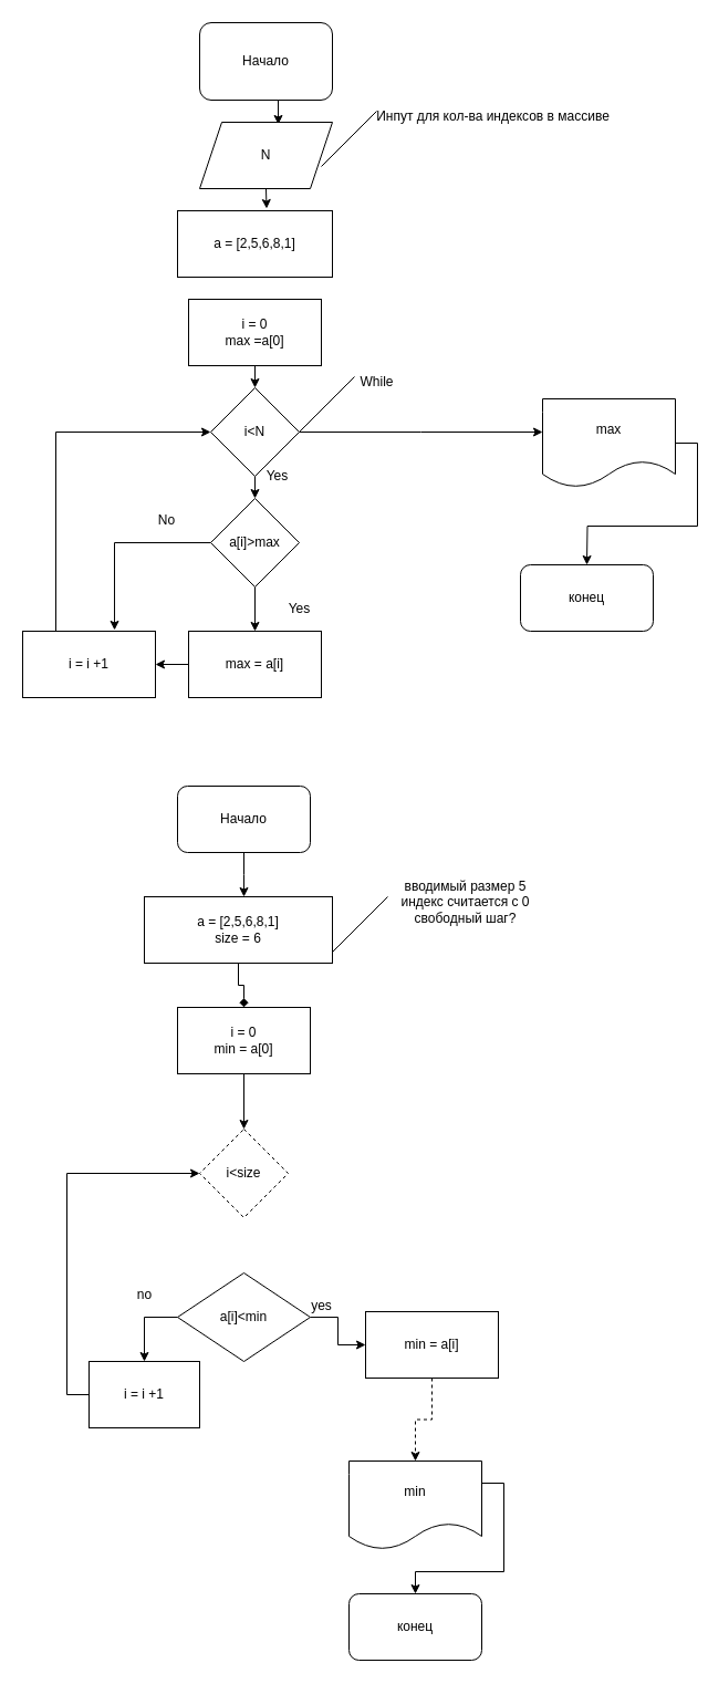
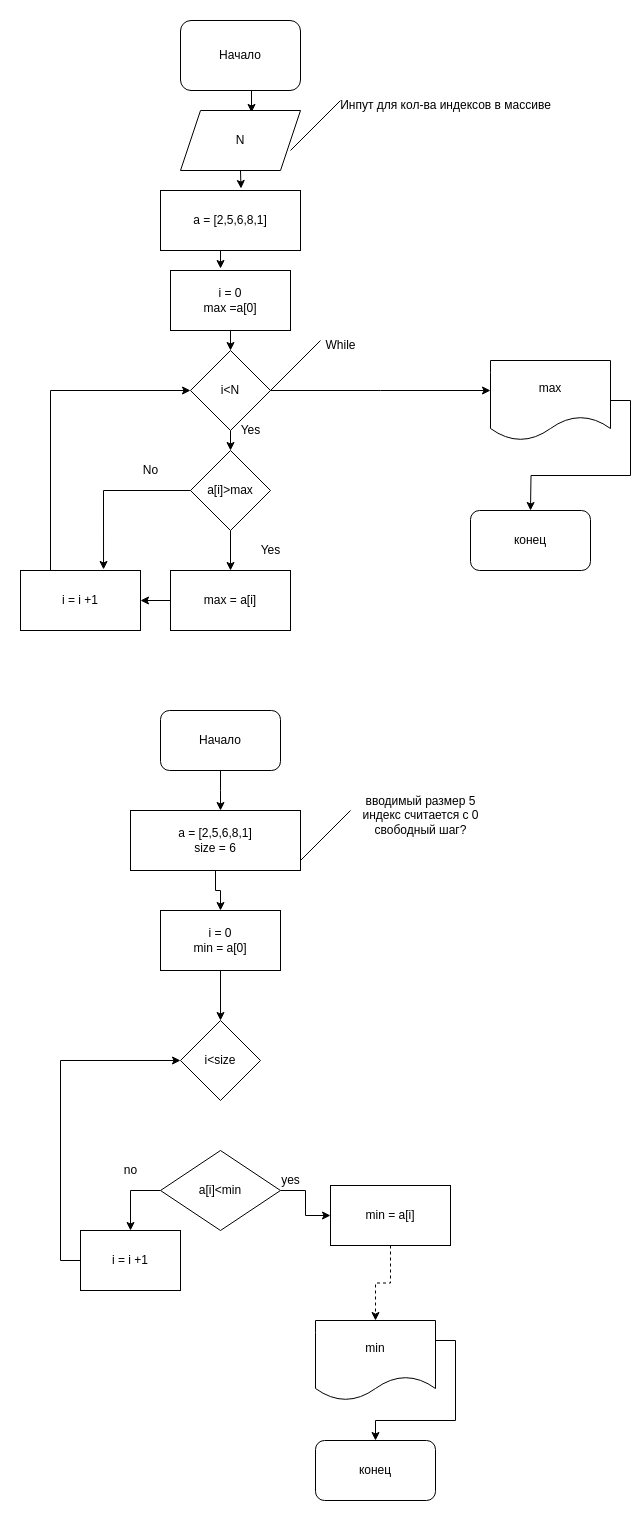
  <mxCell id="0" />
  <mxCell id="1" parent="0" />
  <mxCell id="2" style="edgeStyle=orthogonalEdgeStyle;rounded=0;orthogonalLoop=1;jettySize=auto;html=1;exitX=0.5;exitY=1;exitDx=0;exitDy=0;entryX=0.592;entryY=0.033;entryDx=0;entryDy=0;entryPerimeter=0;" parent="1" source="3" target="5" edge="1"><mxGeometry relative="1" as="geometry" /></mxCell>
  <mxCell id="3" value="&lt;font style=&quot;vertical-align: inherit;&quot;&gt;&lt;font style=&quot;vertical-align: inherit;&quot;&gt;Начало&lt;/font&gt;&lt;/font&gt;" style="rounded=1;whiteSpace=wrap;html=1;" parent="1" vertex="1"><mxGeometry x="180" y="20" width="120" height="70" as="geometry" /></mxCell>
  <mxCell id="4" style="edgeStyle=orthogonalEdgeStyle;rounded=0;orthogonalLoop=1;jettySize=auto;html=1;exitX=0.5;exitY=1;exitDx=0;exitDy=0;entryX=0.575;entryY=-0.033;entryDx=0;entryDy=0;entryPerimeter=0;" parent="1" source="5" target="7" edge="1"><mxGeometry relative="1" as="geometry" /></mxCell>
  <mxCell id="5" value="N" style="shape=parallelogram;perimeter=parallelogramPerimeter;whiteSpace=wrap;html=1;fixedSize=1;" parent="1" vertex="1"><mxGeometry x="180" y="110" width="120" height="60" as="geometry" /></mxCell>
+ <mxCell id="6" style="edgeStyle=orthogonalEdgeStyle;rounded=0;orthogonalLoop=1;jettySize=auto;html=1;exitX=0.5;exitY=1;exitDx=0;exitDy=0;entryX=0.417;entryY=-0.033;entryDx=0;entryDy=0;entryPerimeter=0;" parent="1" source="7" target="14" edge="1"><mxGeometry relative="1" as="geometry" /></mxCell>
  <mxCell id="7" value="a = [2,5,6,8,1]" style="rounded=0;whiteSpace=wrap;html=1;" parent="1" vertex="1"><mxGeometry x="160" y="190" width="140" height="60" as="geometry" /></mxCell>
  <mxCell id="8" value="" style="endArrow=none;html=1;rounded=0;" parent="1" edge="1"><mxGeometry width="50" height="50" relative="1" as="geometry"><mxPoint x="290" y="150" as="sourcePoint" /><mxPoint x="340" y="100" as="targetPoint" /></mxGeometry></mxCell>
  <mxCell id="9" value="Инпут для кол-ва индексов в массиве" style="text;html=1;align=center;verticalAlign=middle;resizable=0;points=[];autosize=1;strokeColor=none;fillColor=none;" parent="1" vertex="1"><mxGeometry x="330" y="90" width="230" height="30" as="geometry" /></mxCell>
  <mxCell id="10" style="edgeStyle=orthogonalEdgeStyle;rounded=0;orthogonalLoop=1;jettySize=auto;html=1;exitX=0.5;exitY=1;exitDx=0;exitDy=0;" parent="1" source="12" edge="1"><mxGeometry relative="1" as="geometry"><mxPoint x="230" y="450" as="targetPoint" /></mxGeometry></mxCell>
  <mxCell id="11" style="edgeStyle=orthogonalEdgeStyle;rounded=0;orthogonalLoop=1;jettySize=auto;html=1;exitX=1;exitY=0.5;exitDx=0;exitDy=0;" parent="1" source="12" edge="1"><mxGeometry relative="1" as="geometry"><mxPoint x="490" y="390" as="targetPoint" /></mxGeometry></mxCell>
  <mxCell id="12" value="&lt;font style=&quot;vertical-align: inherit;&quot;&gt;&lt;font style=&quot;vertical-align: inherit;&quot;&gt;i&amp;lt;N&lt;/font&gt;&lt;/font&gt;" style="rhombus;whiteSpace=wrap;html=1;" parent="1" vertex="1"><mxGeometry x="190" y="350" width="80" height="80" as="geometry" /></mxCell>
  <mxCell id="13" style="edgeStyle=orthogonalEdgeStyle;rounded=0;orthogonalLoop=1;jettySize=auto;html=1;exitX=0.5;exitY=1;exitDx=0;exitDy=0;entryX=0.5;entryY=0;entryDx=0;entryDy=0;" parent="1" source="14" target="12" edge="1"><mxGeometry relative="1" as="geometry" /></mxCell>
  <mxCell id="14" value="&lt;font style=&quot;vertical-align: inherit;&quot;&gt;&lt;font style=&quot;vertical-align: inherit;&quot;&gt;&lt;font style=&quot;vertical-align: inherit;&quot;&gt;&lt;font style=&quot;vertical-align: inherit;&quot;&gt;&lt;font style=&quot;vertical-align: inherit;&quot;&gt;&lt;font style=&quot;vertical-align: inherit;&quot;&gt;&lt;font style=&quot;vertical-align: inherit;&quot;&gt;&lt;font style=&quot;vertical-align: inherit;&quot;&gt;i = 0&lt;br&gt;max =a[0]&lt;br&gt;&lt;/font&gt;&lt;/font&gt;&lt;/font&gt;&lt;/font&gt;&lt;/font&gt;&lt;/font&gt;&lt;/font&gt;&lt;/font&gt;" style="rounded=0;whiteSpace=wrap;html=1;" parent="1" vertex="1"><mxGeometry x="170" y="270" width="120" height="60" as="geometry" /></mxCell>
  <mxCell id="15" value="Yes" style="text;html=1;align=center;verticalAlign=middle;resizable=0;points=[];autosize=1;strokeColor=none;fillColor=none;" parent="1" vertex="1"><mxGeometry x="230" y="415" width="40" height="30" as="geometry" /></mxCell>
  <mxCell id="16" value="" style="endArrow=none;html=1;rounded=0;" parent="1" edge="1"><mxGeometry width="50" height="50" relative="1" as="geometry"><mxPoint x="270" y="390" as="sourcePoint" /><mxPoint x="320" y="340" as="targetPoint" /></mxGeometry></mxCell>
  <mxCell id="17" value="While" style="text;html=1;align=center;verticalAlign=middle;resizable=0;points=[];autosize=1;strokeColor=none;fillColor=none;" parent="1" vertex="1"><mxGeometry x="315" y="330" width="50" height="30" as="geometry" /></mxCell>
  <mxCell id="18" style="edgeStyle=orthogonalEdgeStyle;rounded=0;orthogonalLoop=1;jettySize=auto;html=1;exitX=0.5;exitY=1;exitDx=0;exitDy=0;entryX=0.5;entryY=0;entryDx=0;entryDy=0;" parent="1" source="20" target="23" edge="1"><mxGeometry relative="1" as="geometry" /></mxCell>
  <mxCell id="19" style="edgeStyle=orthogonalEdgeStyle;rounded=0;orthogonalLoop=1;jettySize=auto;html=1;exitX=0;exitY=0.5;exitDx=0;exitDy=0;entryX=0.692;entryY=-0.017;entryDx=0;entryDy=0;entryPerimeter=0;" parent="1" source="20" target="25" edge="1"><mxGeometry relative="1" as="geometry" /></mxCell>
  <mxCell id="20" value="&lt;font style=&quot;vertical-align: inherit;&quot;&gt;&lt;font style=&quot;vertical-align: inherit;&quot;&gt;а[i]&amp;gt;max&lt;/font&gt;&lt;/font&gt;" style="rhombus;whiteSpace=wrap;html=1;" parent="1" vertex="1"><mxGeometry x="190" y="450" width="80" height="80" as="geometry" /></mxCell>
  <mxCell id="21" value="Yes" style="text;html=1;align=center;verticalAlign=middle;resizable=0;points=[];autosize=1;strokeColor=none;fillColor=none;" parent="1" vertex="1"><mxGeometry x="250" y="535" width="40" height="30" as="geometry" /></mxCell>
  <mxCell id="22" style="edgeStyle=orthogonalEdgeStyle;rounded=0;orthogonalLoop=1;jettySize=auto;html=1;exitX=0;exitY=0.5;exitDx=0;exitDy=0;entryX=1;entryY=0.5;entryDx=0;entryDy=0;" parent="1" source="23" target="25" edge="1"><mxGeometry relative="1" as="geometry" /></mxCell>
  <mxCell id="23" value="max = a[i]" style="rounded=0;whiteSpace=wrap;html=1;" parent="1" vertex="1"><mxGeometry x="170" y="570" width="120" height="60" as="geometry" /></mxCell>
  <mxCell id="24" style="edgeStyle=orthogonalEdgeStyle;rounded=0;orthogonalLoop=1;jettySize=auto;html=1;exitX=0.25;exitY=0;exitDx=0;exitDy=0;entryX=0;entryY=0.5;entryDx=0;entryDy=0;" parent="1" source="25" target="12" edge="1"><mxGeometry relative="1" as="geometry" /></mxCell>
  <mxCell id="25" value="i = i +1" style="rounded=0;whiteSpace=wrap;html=1;" parent="1" vertex="1"><mxGeometry x="20" y="570" width="120" height="60" as="geometry" /></mxCell>
  <mxCell id="26" value="No" style="text;html=1;align=center;verticalAlign=middle;resizable=0;points=[];autosize=1;strokeColor=none;fillColor=none;" parent="1" vertex="1"><mxGeometry x="130" y="455" width="40" height="30" as="geometry" /></mxCell>
  <mxCell id="27" style="edgeStyle=orthogonalEdgeStyle;rounded=0;orthogonalLoop=1;jettySize=auto;html=1;exitX=1;exitY=0.5;exitDx=0;exitDy=0;" parent="1" source="28" edge="1"><mxGeometry relative="1" as="geometry"><mxPoint x="530" y="510" as="targetPoint" /></mxGeometry></mxCell>
  <mxCell id="28" value="max" style="shape=document;whiteSpace=wrap;html=1;boundedLbl=1;" parent="1" vertex="1"><mxGeometry x="490" y="360" width="120" height="80" as="geometry" /></mxCell>
  <mxCell id="29" value="конец" style="rounded=1;whiteSpace=wrap;html=1;" parent="1" vertex="1"><mxGeometry x="470" y="510" width="120" height="60" as="geometry" /></mxCell>
  <mxCell id="30" style="edgeStyle=orthogonalEdgeStyle;rounded=0;orthogonalLoop=1;jettySize=auto;html=1;exitX=0.5;exitY=1;exitDx=0;exitDy=0;" edge="1" parent="1" source="31"><mxGeometry relative="1" as="geometry"><mxPoint x="220" y="810" as="targetPoint" /></mxGeometry></mxCell>
  <mxCell id="31" value="Начало" style="rounded=1;whiteSpace=wrap;html=1;" vertex="1" parent="1"><mxGeometry x="160" y="710" width="120" height="60" as="geometry" /></mxCell>
- <mxCell id="32" style="edgeStyle=orthogonalEdgeStyle;rounded=0;orthogonalLoop=1;jettySize=auto;html=1;exitX=0.5;exitY=1;exitDx=0;exitDy=0;endArrow=diamond;" edge="1" parent="1" source="33" target="35"><mxGeometry relative="1" as="geometry" /></mxCell>
+ <mxCell id="32" style="edgeStyle=orthogonalEdgeStyle;rounded=0;orthogonalLoop=1;jettySize=auto;html=1;exitX=0.5;exitY=1;exitDx=0;exitDy=0;" edge="1" parent="1" source="33" target="35"><mxGeometry relative="1" as="geometry" /></mxCell>
  <mxCell id="33" value="a = [2,5,6,8,1]&lt;br&gt;size = 6" style="rounded=0;whiteSpace=wrap;html=1;" vertex="1" parent="1"><mxGeometry x="130" y="810" width="170" height="60" as="geometry" /></mxCell>
  <mxCell id="34" style="edgeStyle=orthogonalEdgeStyle;rounded=0;orthogonalLoop=1;jettySize=auto;html=1;exitX=0.5;exitY=1;exitDx=0;exitDy=0;" edge="1" parent="1" source="35" target="36"><mxGeometry relative="1" as="geometry" /></mxCell>
  <mxCell id="35" value="i = 0&lt;br&gt;min = a[0]" style="rounded=0;whiteSpace=wrap;html=1;" vertex="1" parent="1"><mxGeometry x="160" y="910" width="120" height="60" as="geometry" /></mxCell>
- <mxCell id="36" value="i&amp;lt;size" style="rhombus;whiteSpace=wrap;html=1;dashed=1;" vertex="1" parent="1"><mxGeometry x="180" y="1020" width="80" height="80" as="geometry" /></mxCell>
+ <mxCell id="36" value="i&amp;lt;size" style="rhombus;whiteSpace=wrap;html=1;" vertex="1" parent="1"><mxGeometry x="180" y="1020" width="80" height="80" as="geometry" /></mxCell>
  <mxCell id="37" style="edgeStyle=orthogonalEdgeStyle;rounded=0;orthogonalLoop=1;jettySize=auto;html=1;exitX=0;exitY=0.5;exitDx=0;exitDy=0;entryX=0.5;entryY=0;entryDx=0;entryDy=0;" edge="1" parent="1" source="39" target="41"><mxGeometry relative="1" as="geometry" /></mxCell>
  <mxCell id="38" style="edgeStyle=orthogonalEdgeStyle;rounded=0;orthogonalLoop=1;jettySize=auto;html=1;exitX=1;exitY=0.5;exitDx=0;exitDy=0;" edge="1" parent="1" source="39" target="47"><mxGeometry relative="1" as="geometry" /></mxCell>
  <mxCell id="39" value="a[i]&amp;lt;min" style="rhombus;whiteSpace=wrap;html=1;" vertex="1" parent="1"><mxGeometry x="160" y="1150" width="120" height="80" as="geometry" /></mxCell>
  <mxCell id="40" style="edgeStyle=orthogonalEdgeStyle;rounded=0;orthogonalLoop=1;jettySize=auto;html=1;exitX=0;exitY=0.5;exitDx=0;exitDy=0;entryX=0;entryY=0.5;entryDx=0;entryDy=0;" edge="1" parent="1" source="41" target="36"><mxGeometry relative="1" as="geometry" /></mxCell>
  <mxCell id="41" value="i = i +1" style="rounded=0;whiteSpace=wrap;html=1;" vertex="1" parent="1"><mxGeometry x="80" y="1230" width="100" height="60" as="geometry" /></mxCell>
  <mxCell id="42" value="no" style="text;html=1;align=center;verticalAlign=middle;resizable=0;points=[];autosize=1;strokeColor=none;fillColor=none;" vertex="1" parent="1"><mxGeometry x="110" y="1155" width="40" height="30" as="geometry" /></mxCell>
  <mxCell id="43" style="edgeStyle=orthogonalEdgeStyle;rounded=0;orthogonalLoop=1;jettySize=auto;html=1;exitX=1;exitY=0.25;exitDx=0;exitDy=0;entryX=0.5;entryY=0;entryDx=0;entryDy=0;" edge="1" parent="1" source="44" target="45"><mxGeometry relative="1" as="geometry" /></mxCell>
  <mxCell id="44" value="min" style="shape=document;whiteSpace=wrap;html=1;boundedLbl=1;" vertex="1" parent="1"><mxGeometry x="315" y="1320" width="120" height="80" as="geometry" /></mxCell>
  <mxCell id="45" value="конец" style="rounded=1;whiteSpace=wrap;html=1;" vertex="1" parent="1"><mxGeometry x="315" y="1440" width="120" height="60" as="geometry" /></mxCell>
  <mxCell id="46" style="edgeStyle=orthogonalEdgeStyle;rounded=0;orthogonalLoop=1;jettySize=auto;html=1;exitX=0.5;exitY=1;exitDx=0;exitDy=0;dashed=1;" edge="1" parent="1" source="47" target="44"><mxGeometry relative="1" as="geometry" /></mxCell>
  <mxCell id="47" value="min = a[i]" style="rounded=0;whiteSpace=wrap;html=1;" vertex="1" parent="1"><mxGeometry x="330" y="1185" width="120" height="60" as="geometry" /></mxCell>
  <mxCell id="48" value="yes" style="text;html=1;align=center;verticalAlign=middle;resizable=0;points=[];autosize=1;strokeColor=none;fillColor=none;" vertex="1" parent="1"><mxGeometry x="270" y="1165" width="40" height="30" as="geometry" /></mxCell>
  <mxCell id="49" value="" style="endArrow=none;html=1;rounded=0;" edge="1" parent="1"><mxGeometry width="50" height="50" relative="1" as="geometry"><mxPoint x="300" y="860" as="sourcePoint" /><mxPoint x="350" y="810" as="targetPoint" /></mxGeometry></mxCell>
  <mxCell id="50" value="вводимый размер 5&lt;br&gt;индекс считается с 0&lt;br&gt;свободный шаг?" style="text;html=1;align=center;verticalAlign=middle;resizable=0;points=[];autosize=1;strokeColor=none;fillColor=none;" vertex="1" parent="1"><mxGeometry x="350" y="790" width="140" height="50" as="geometry" /></mxCell>
